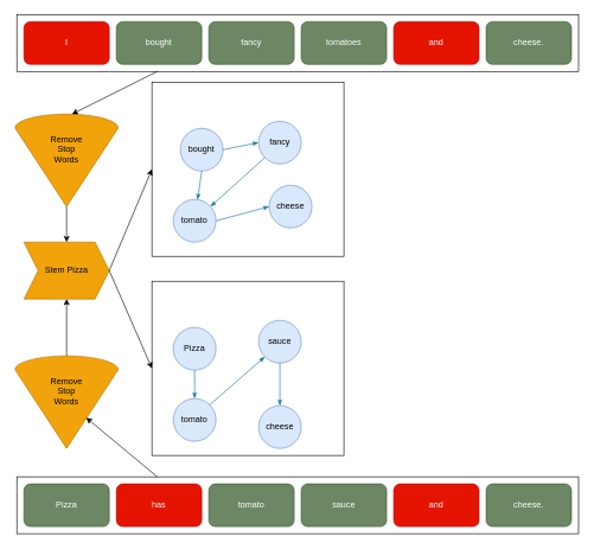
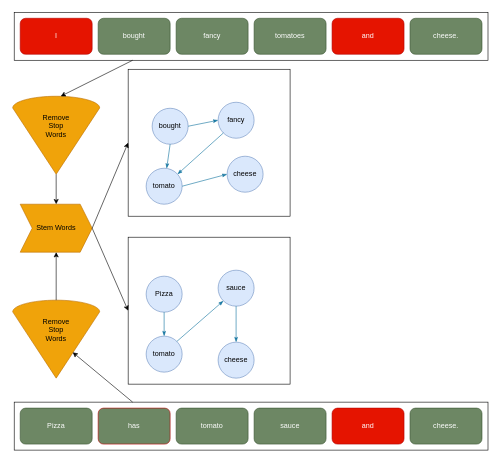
  <mxCell id="0" />
  <mxCell id="1" parent="0" />
  <mxCell id="2" value="" style="rounded=0;whiteSpace=wrap;html=1;" vertex="1" parent="1"><mxGeometry x="213" y="115" width="270" height="245" as="geometry" /></mxCell>
  <mxCell id="3" value="" style="rounded=0;whiteSpace=wrap;html=1;" vertex="1" parent="1"><mxGeometry x="23" y="20" width="790" height="80" as="geometry" /></mxCell>
  <mxCell id="4" value="I" style="rounded=1;whiteSpace=wrap;html=1;fillColor=#e51400;strokeColor=#B20000;fontColor=#ffffff;" vertex="1" parent="1"><mxGeometry x="33" y="30" width="120" height="60" as="geometry" /></mxCell>
  <mxCell id="5" value="bought" style="rounded=1;whiteSpace=wrap;html=1;fillColor=#6d8764;strokeColor=#3A5431;fontColor=#ffffff;" vertex="1" parent="1"><mxGeometry x="163" y="30" width="120" height="60" as="geometry" /></mxCell>
  <mxCell id="6" value="fancy" style="rounded=1;whiteSpace=wrap;html=1;fillColor=#6d8764;strokeColor=#3A5431;fontColor=#ffffff;" vertex="1" parent="1"><mxGeometry x="293" y="30" width="120" height="60" as="geometry" /></mxCell>
  <mxCell id="7" value="tomatoes" style="rounded=1;whiteSpace=wrap;html=1;fillColor=#6d8764;strokeColor=#3A5431;fontColor=#ffffff;" vertex="1" parent="1"><mxGeometry x="423" y="30" width="120" height="60" as="geometry" /></mxCell>
  <mxCell id="8" value="and" style="rounded=1;whiteSpace=wrap;html=1;fillColor=#e51400;strokeColor=#B20000;fontColor=#ffffff;" vertex="1" parent="1"><mxGeometry x="553" y="30" width="120" height="60" as="geometry" /></mxCell>
  <mxCell id="9" value="cheese." style="rounded=1;whiteSpace=wrap;html=1;fillColor=#6d8764;strokeColor=#3A5431;fontColor=#ffffff;" vertex="1" parent="1"><mxGeometry x="683" y="30" width="120" height="60" as="geometry" /></mxCell>
  <mxCell id="10" value="" style="verticalLabelPosition=bottom;verticalAlign=top;html=1;shape=mxgraph.basic.cone2;dx=0.5;dy=0.85;rotation=-180;fillColor=#f0a30a;strokeColor=#BD7000;fontColor=#ffffff;" vertex="1" parent="1"><mxGeometry x="20.5" y="160" width="145" height="130" as="geometry" /></mxCell>
  <mxCell id="11" value="Remove Stop Words" style="text;html=1;strokeColor=none;fillColor=none;align=center;verticalAlign=middle;whiteSpace=wrap;rounded=0;" vertex="1" parent="1"><mxGeometry x="73" y="200" width="40" height="20" as="geometry" /></mxCell>
  <mxCell id="12" value="bought" style="ellipse;whiteSpace=wrap;html=1;aspect=fixed;fillColor=#dae8fc;strokeColor=#6c8ebf;" vertex="1" parent="1"><mxGeometry x="253" y="180" width="60" height="60" as="geometry" /></mxCell>
  <mxCell id="13" value="tomato" style="ellipse;whiteSpace=wrap;html=1;aspect=fixed;fillColor=#dae8fc;strokeColor=#6c8ebf;" vertex="1" parent="1"><mxGeometry x="243" y="280" width="60" height="60" as="geometry" /></mxCell>
  <mxCell id="14" value="cheese" style="ellipse;whiteSpace=wrap;html=1;aspect=fixed;fillColor=#dae8fc;strokeColor=#6c8ebf;" vertex="1" parent="1"><mxGeometry x="378" y="260" width="60" height="60" as="geometry" /></mxCell>
  <mxCell id="15" value="" style="rounded=0;whiteSpace=wrap;html=1;" vertex="1" parent="1"><mxGeometry x="23" y="670" width="790" height="80" as="geometry" /></mxCell>
  <mxCell id="16" value="Pizza" style="rounded=1;whiteSpace=wrap;html=1;fillColor=#6d8764;strokeColor=#3A5431;fontColor=#ffffff;" vertex="1" parent="1"><mxGeometry x="33" y="680" width="120" height="60" as="geometry" /></mxCell>
- <mxCell id="17" value="has" style="rounded=1;whiteSpace=wrap;html=1;fillColor=#e51400;strokeColor=#B20000;fontColor=#ffffff;" vertex="1" parent="1"><mxGeometry x="163" y="680" width="120" height="60" as="geometry" /></mxCell>
+ <mxCell id="17" value="has" style="rounded=1;whiteSpace=wrap;html=1;fillColor=#6d8764;strokeColor=#B20000;fontColor=#ffffff;" vertex="1" parent="1"><mxGeometry x="163" y="680" width="120" height="60" as="geometry" /></mxCell>
  <mxCell id="18" value="tomato" style="rounded=1;whiteSpace=wrap;html=1;fillColor=#6d8764;strokeColor=#3A5431;fontColor=#ffffff;" vertex="1" parent="1"><mxGeometry x="293" y="680" width="120" height="60" as="geometry" /></mxCell>
  <mxCell id="19" value="sauce" style="rounded=1;whiteSpace=wrap;html=1;fillColor=#6d8764;strokeColor=#3A5431;fontColor=#ffffff;" vertex="1" parent="1"><mxGeometry x="423" y="680" width="120" height="60" as="geometry" /></mxCell>
  <mxCell id="20" value="and" style="rounded=1;whiteSpace=wrap;html=1;fillColor=#e51400;strokeColor=#B20000;fontColor=#ffffff;" vertex="1" parent="1"><mxGeometry x="553" y="680" width="120" height="60" as="geometry" /></mxCell>
  <mxCell id="21" value="cheese." style="rounded=1;whiteSpace=wrap;html=1;fillColor=#6d8764;strokeColor=#3A5431;fontColor=#ffffff;" vertex="1" parent="1"><mxGeometry x="683" y="680" width="120" height="60" as="geometry" /></mxCell>
  <mxCell id="22" value="fancy" style="ellipse;whiteSpace=wrap;html=1;aspect=fixed;fillColor=#dae8fc;strokeColor=#6c8ebf;" vertex="1" parent="1"><mxGeometry x="363" y="170" width="60" height="60" as="geometry" /></mxCell>
  <mxCell id="23" value="" style="rounded=0;whiteSpace=wrap;html=1;" vertex="1" parent="1"><mxGeometry x="213" y="395" width="270" height="245" as="geometry" /></mxCell>
  <mxCell id="24" value="Pizza" style="ellipse;whiteSpace=wrap;html=1;aspect=fixed;fillColor=#dae8fc;strokeColor=#6c8ebf;" vertex="1" parent="1"><mxGeometry x="243" y="460" width="60" height="60" as="geometry" /></mxCell>
  <mxCell id="25" value="tomato" style="ellipse;whiteSpace=wrap;html=1;aspect=fixed;fillColor=#dae8fc;strokeColor=#6c8ebf;" vertex="1" parent="1"><mxGeometry x="243" y="560" width="60" height="60" as="geometry" /></mxCell>
  <mxCell id="26" value="cheese" style="ellipse;whiteSpace=wrap;html=1;aspect=fixed;fillColor=#dae8fc;strokeColor=#6c8ebf;" vertex="1" parent="1"><mxGeometry x="363" y="570" width="60" height="60" as="geometry" /></mxCell>
  <mxCell id="27" value="sauce" style="ellipse;whiteSpace=wrap;html=1;aspect=fixed;fillColor=#dae8fc;strokeColor=#6c8ebf;" vertex="1" parent="1"><mxGeometry x="363" y="450" width="60" height="60" as="geometry" /></mxCell>
  <mxCell id="28" value="" style="verticalLabelPosition=bottom;verticalAlign=top;html=1;shape=mxgraph.basic.cone2;dx=0.5;dy=0.85;rotation=-180;fillColor=#f0a30a;strokeColor=#BD7000;fontColor=#ffffff;" vertex="1" parent="1"><mxGeometry x="20.5" y="500" width="145" height="130" as="geometry" /></mxCell>
  <mxCell id="29" value="Remove Stop Words" style="text;html=1;strokeColor=none;fillColor=none;align=center;verticalAlign=middle;whiteSpace=wrap;rounded=0;" vertex="1" parent="1"><mxGeometry x="73" y="540" width="40" height="20" as="geometry" /></mxCell>
  <mxCell id="30" value="" style="endArrow=classic;html=1;entryX=0.31;entryY=0.331;entryDx=0;entryDy=0;entryPerimeter=0;exitX=0.25;exitY=0;exitDx=0;exitDy=0;" edge="1" parent="1" source="15" target="28"><mxGeometry width="50" height="50" relative="1" as="geometry"><mxPoint x="153" y="680" as="sourcePoint" /><mxPoint x="203" y="630" as="targetPoint" /></mxGeometry></mxCell>
  <mxCell id="31" value="" style="endArrow=classic;html=1;entryX=0.448;entryY=1;entryDx=0;entryDy=0;entryPerimeter=0;exitX=0.25;exitY=1;exitDx=0;exitDy=0;" edge="1" parent="1" source="3" target="10"><mxGeometry width="50" height="50" relative="1" as="geometry"><mxPoint x="172.95" y="373.03" as="sourcePoint" /><mxPoint x="75.5" y="290" as="targetPoint" /></mxGeometry></mxCell>
- <mxCell id="32" value="Stem Pizza" style="shape=step;perimeter=stepPerimeter;whiteSpace=wrap;html=1;fixedSize=1;fillColor=#f0a30a;strokeColor=#BD7000;" vertex="1" parent="1"><mxGeometry x="33" y="340" width="120" height="80" as="geometry" /></mxCell>
+ <mxCell id="32" value="Stem Words" style="shape=step;perimeter=stepPerimeter;whiteSpace=wrap;html=1;fixedSize=1;fillColor=#f0a30a;strokeColor=#BD7000;" vertex="1" parent="1"><mxGeometry x="33" y="340" width="120" height="80" as="geometry" /></mxCell>
  <mxCell id="33" value="" style="endArrow=classic;html=1;entryX=0.5;entryY=0;entryDx=0;entryDy=0;exitX=0.25;exitY=1;exitDx=0;exitDy=0;" edge="1" parent="1" target="32"><mxGeometry width="50" height="50" relative="1" as="geometry"><mxPoint x="92.96" y="290" as="sourcePoint" /><mxPoint x="-27" y="350" as="targetPoint" /></mxGeometry></mxCell>
  <mxCell id="34" value="" style="endArrow=classic;html=1;entryX=0.5;entryY=1;entryDx=0;entryDy=0;exitX=0;exitY=0;exitDx=72.5;exitDy=130;exitPerimeter=0;" edge="1" parent="1" source="28" target="32"><mxGeometry width="50" height="50" relative="1" as="geometry"><mxPoint x="112" y="440" as="sourcePoint" /><mxPoint x="112.04" y="490" as="targetPoint" /></mxGeometry></mxCell>
  <mxCell id="35" value="" style="endArrow=classic;html=1;entryX=0;entryY=0.5;entryDx=0;entryDy=0;exitX=0.25;exitY=1;exitDx=0;exitDy=0;" edge="1" parent="1" target="2"><mxGeometry width="50" height="50" relative="1" as="geometry"><mxPoint x="153" y="380" as="sourcePoint" /><mxPoint x="153.04" y="430" as="targetPoint" /></mxGeometry></mxCell>
  <mxCell id="36" value="" style="endArrow=classic;html=1;entryX=0;entryY=0.5;entryDx=0;entryDy=0;exitX=0.25;exitY=1;exitDx=0;exitDy=0;" edge="1" parent="1" target="23"><mxGeometry width="50" height="50" relative="1" as="geometry"><mxPoint x="153" y="380" as="sourcePoint" /><mxPoint x="153.04" y="430" as="targetPoint" /></mxGeometry></mxCell>
  <mxCell id="37" value="" style="endArrow=classicThin;html=1;fontColor=#000000;fillColor=#b1ddf0;strokeColor=#10739e;endFill=1;exitX=1;exitY=0.5;exitDx=0;exitDy=0;entryX=0;entryY=0.5;entryDx=0;entryDy=0;" edge="1" parent="1" source="12" target="22"><mxGeometry width="50" height="50" relative="1" as="geometry"><mxPoint x="313" y="280" as="sourcePoint" /><mxPoint x="363" y="230" as="targetPoint" /></mxGeometry></mxCell>
  <mxCell id="38" value="" style="endArrow=classicThin;html=1;fontColor=#000000;fillColor=#b1ddf0;strokeColor=#10739e;endFill=1;exitX=0.5;exitY=1;exitDx=0;exitDy=0;" edge="1" parent="1" source="12" target="13"><mxGeometry width="50" height="50" relative="1" as="geometry"><mxPoint x="323" y="260" as="sourcePoint" /><mxPoint x="373" y="250" as="targetPoint" /></mxGeometry></mxCell>
  <mxCell id="39" value="" style="endArrow=classicThin;html=1;fontColor=#000000;fillColor=#b1ddf0;strokeColor=#10739e;endFill=1;entryX=0.5;entryY=0;entryDx=0;entryDy=0;exitX=0.5;exitY=1;exitDx=0;exitDy=0;" edge="1" parent="1" source="24" target="25"><mxGeometry width="50" height="50" relative="1" as="geometry"><mxPoint x="533" y="420" as="sourcePoint" /><mxPoint x="653" y="280" as="targetPoint" /><Array as="points" /></mxGeometry></mxCell>
  <mxCell id="40" value="" style="endArrow=classicThin;html=1;fontColor=#000000;fillColor=#b1ddf0;strokeColor=#10739e;endFill=1;exitX=1;exitY=0.5;exitDx=0;exitDy=0;entryX=0;entryY=0.5;entryDx=0;entryDy=0;" edge="1" parent="1" source="13" target="14"><mxGeometry width="50" height="50" relative="1" as="geometry"><mxPoint x="593" y="300" as="sourcePoint" /><mxPoint x="533" y="380" as="targetPoint" /><Array as="points" /></mxGeometry></mxCell>
  <mxCell id="41" value="" style="endArrow=classicThin;html=1;fontColor=#000000;fillColor=#b1ddf0;strokeColor=#10739e;endFill=1;exitX=0;exitY=1;exitDx=0;exitDy=0;" edge="1" parent="1" source="22" target="13"><mxGeometry width="50" height="50" relative="1" as="geometry"><mxPoint x="723" y="210" as="sourcePoint" /><mxPoint x="663" y="290" as="targetPoint" /><Array as="points" /></mxGeometry></mxCell>
  <mxCell id="42" value="" style="endArrow=classicThin;html=1;fontColor=#000000;fillColor=#b1ddf0;strokeColor=#10739e;endFill=1;entryX=0.5;entryY=0;entryDx=0;entryDy=0;exitX=0.5;exitY=1;exitDx=0;exitDy=0;" edge="1" parent="1" source="27" target="26"><mxGeometry width="50" height="50" relative="1" as="geometry"><mxPoint x="573" y="440" as="sourcePoint" /><mxPoint x="583" y="475" as="targetPoint" /><Array as="points" /></mxGeometry></mxCell>
  <mxCell id="43" value="" style="endArrow=classicThin;html=1;fontColor=#000000;fillColor=#b1ddf0;strokeColor=#10739e;endFill=1;exitX=1;exitY=0;exitDx=0;exitDy=0;entryX=0;entryY=1;entryDx=0;entryDy=0;" edge="1" parent="1" source="25" target="27"><mxGeometry width="50" height="50" relative="1" as="geometry"><mxPoint x="378" y="520" as="sourcePoint" /><mxPoint x="318" y="600" as="targetPoint" /><Array as="points" /></mxGeometry></mxCell>
